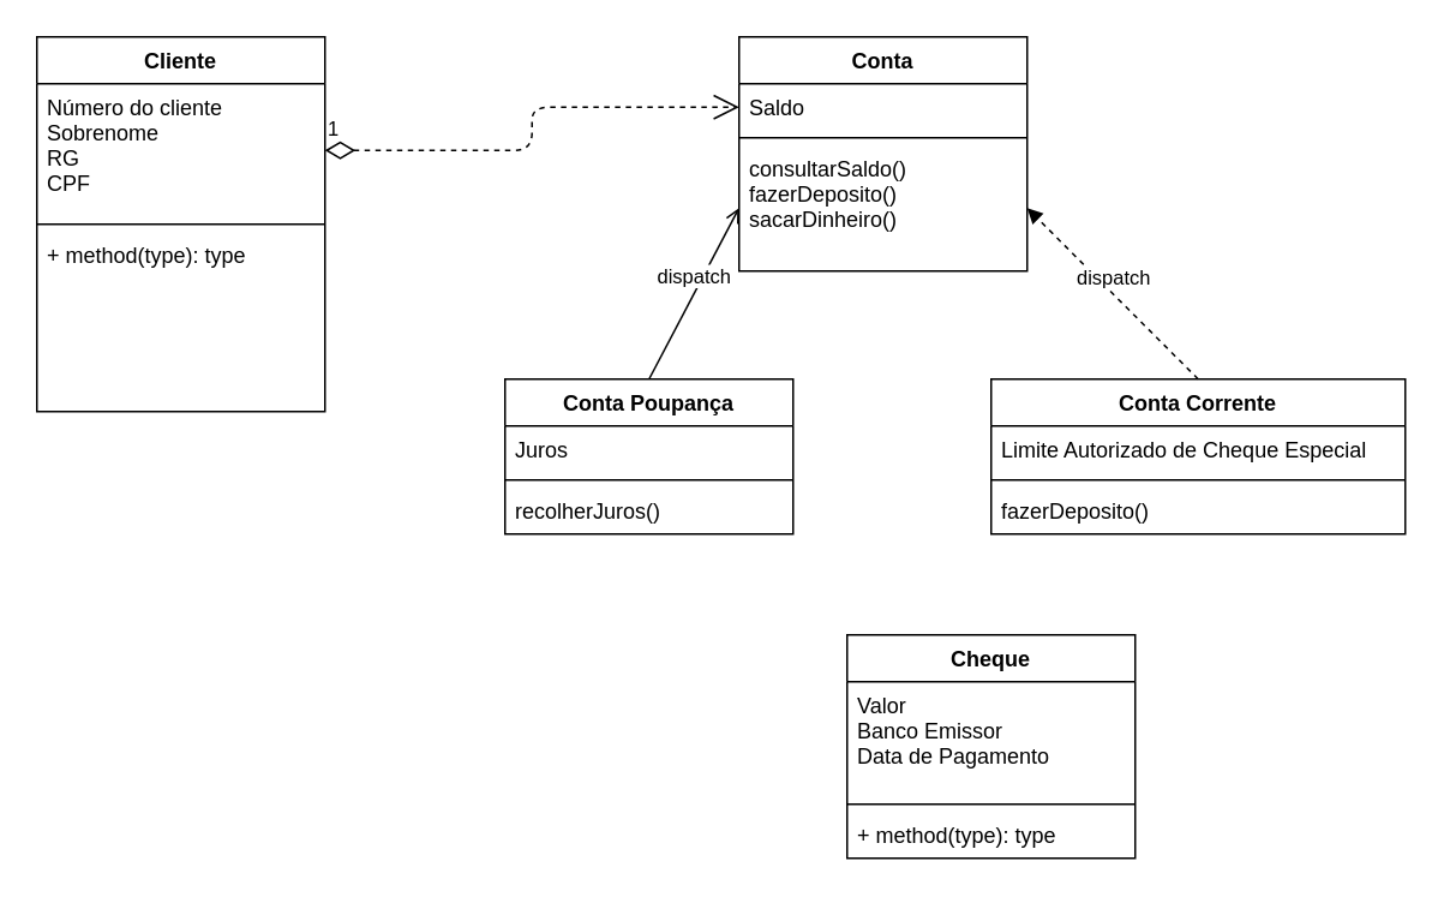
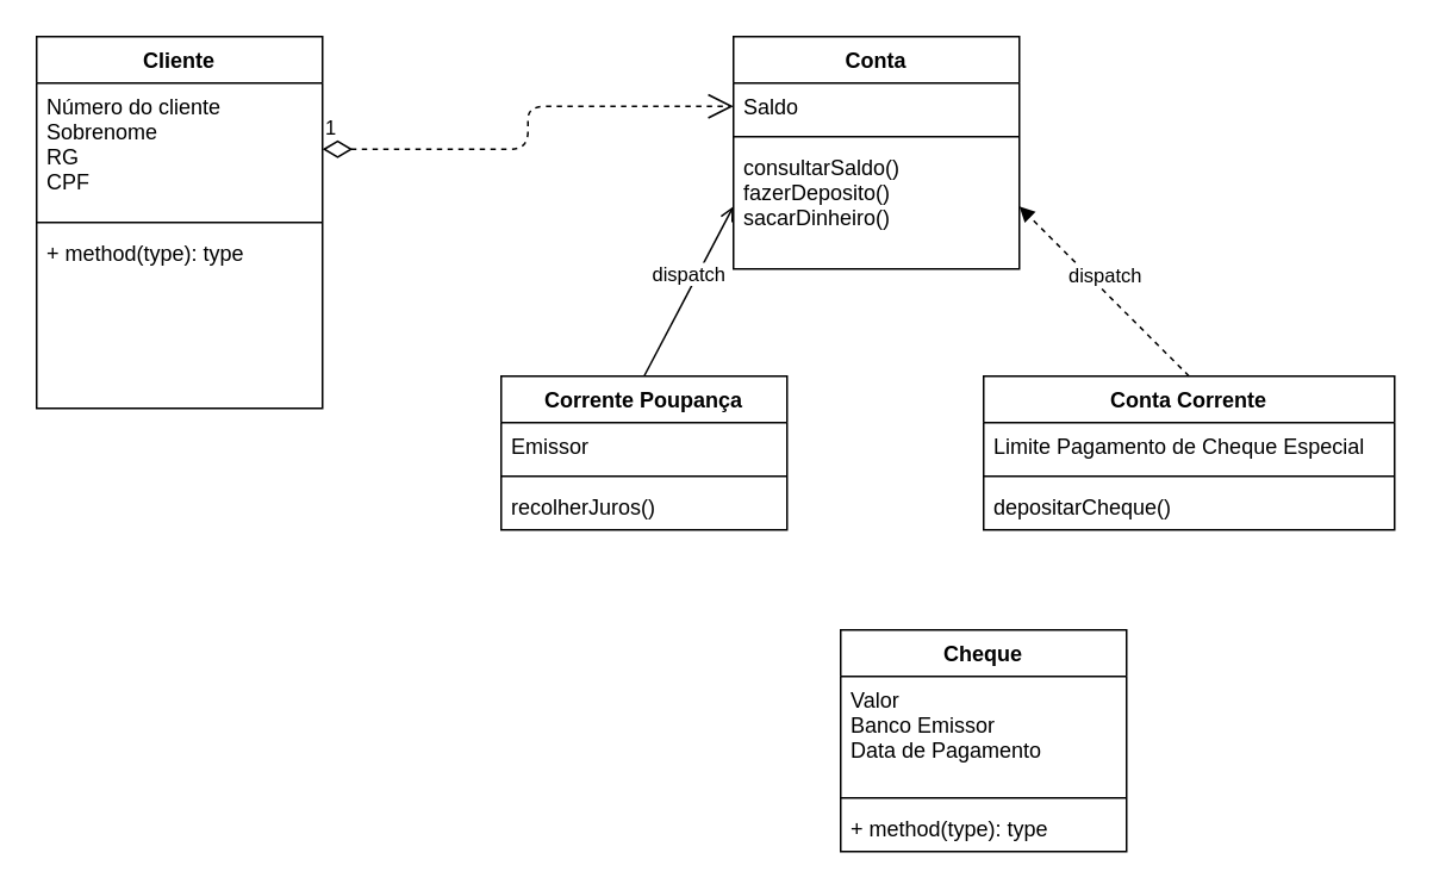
  <mxCell id="0" />
  <mxCell id="1" parent="0" />
  <mxCell id="2" value="Cliente" style="swimlane;fontStyle=1;align=center;verticalAlign=top;childLayout=stackLayout;horizontal=1;startSize=26;horizontalStack=0;resizeParent=1;resizeParentMax=0;resizeLast=0;collapsible=1;marginBottom=0;" vertex="1" parent="1"><mxGeometry x="20" y="20" width="160" height="208" as="geometry" /></mxCell>
  <mxCell id="3" value="Número do cliente&#10;Sobrenome&#10;RG&#10;CPF" style="text;strokeColor=none;fillColor=none;align=left;verticalAlign=top;spacingLeft=4;spacingRight=4;overflow=hidden;rotatable=0;points=[[0,0.5],[1,0.5]];portConstraint=eastwest;" vertex="1" parent="2"><mxGeometry y="26" width="160" height="74" as="geometry" /></mxCell>
  <mxCell id="4" value="" style="line;strokeWidth=1;fillColor=none;align=left;verticalAlign=middle;spacingTop=-1;spacingLeft=3;spacingRight=3;rotatable=0;labelPosition=right;points=[];portConstraint=eastwest;" vertex="1" parent="2"><mxGeometry y="100" width="160" height="8" as="geometry" /></mxCell>
  <mxCell id="5" value="+ method(type): type" style="text;strokeColor=none;fillColor=none;align=left;verticalAlign=top;spacingLeft=4;spacingRight=4;overflow=hidden;rotatable=0;points=[[0,0.5],[1,0.5]];portConstraint=eastwest;" vertex="1" parent="2"><mxGeometry y="108" width="160" height="100" as="geometry" /></mxCell>
  <mxCell id="6" value="Conta" style="swimlane;fontStyle=1;align=center;verticalAlign=top;childLayout=stackLayout;horizontal=1;startSize=26;horizontalStack=0;resizeParent=1;resizeParentMax=0;resizeLast=0;collapsible=1;marginBottom=0;" vertex="1" parent="1"><mxGeometry x="410" y="20" width="160" height="130" as="geometry" /></mxCell>
  <mxCell id="7" value="Saldo" style="text;strokeColor=none;fillColor=none;align=left;verticalAlign=top;spacingLeft=4;spacingRight=4;overflow=hidden;rotatable=0;points=[[0,0.5],[1,0.5]];portConstraint=eastwest;" vertex="1" parent="6"><mxGeometry y="26" width="160" height="26" as="geometry" /></mxCell>
  <mxCell id="8" value="" style="line;strokeWidth=1;fillColor=none;align=left;verticalAlign=middle;spacingTop=-1;spacingLeft=3;spacingRight=3;rotatable=0;labelPosition=right;points=[];portConstraint=eastwest;" vertex="1" parent="6"><mxGeometry y="52" width="160" height="8" as="geometry" /></mxCell>
  <mxCell id="9" value="consultarSaldo()&#10;fazerDeposito()&#10;sacarDinheiro()" style="text;strokeColor=none;fillColor=none;align=left;verticalAlign=top;spacingLeft=4;spacingRight=4;overflow=hidden;rotatable=0;points=[[0,0.5],[1,0.5]];portConstraint=eastwest;" vertex="1" parent="6"><mxGeometry y="60" width="160" height="70" as="geometry" /></mxCell>
- <mxCell id="10" value="Conta Poupança" style="swimlane;fontStyle=1;align=center;verticalAlign=top;childLayout=stackLayout;horizontal=1;startSize=26;horizontalStack=0;resizeParent=1;resizeParentMax=0;resizeLast=0;collapsible=1;marginBottom=0;" vertex="1" parent="1"><mxGeometry x="280" y="210" width="160" height="86" as="geometry" /></mxCell>
- <mxCell id="11" value="Juros" style="text;strokeColor=none;fillColor=none;align=left;verticalAlign=top;spacingLeft=4;spacingRight=4;overflow=hidden;rotatable=0;points=[[0,0.5],[1,0.5]];portConstraint=eastwest;" vertex="1" parent="10"><mxGeometry y="26" width="160" height="26" as="geometry" /></mxCell>
+ <mxCell id="10" value="Corrente Poupança" style="swimlane;fontStyle=1;align=center;verticalAlign=top;childLayout=stackLayout;horizontal=1;startSize=26;horizontalStack=0;resizeParent=1;resizeParentMax=0;resizeLast=0;collapsible=1;marginBottom=0;" vertex="1" parent="1"><mxGeometry x="280" y="210" width="160" height="86" as="geometry" /></mxCell>
+ <mxCell id="11" value="Emissor" style="text;strokeColor=none;fillColor=none;align=left;verticalAlign=top;spacingLeft=4;spacingRight=4;overflow=hidden;rotatable=0;points=[[0,0.5],[1,0.5]];portConstraint=eastwest;" vertex="1" parent="10"><mxGeometry y="26" width="160" height="26" as="geometry" /></mxCell>
  <mxCell id="12" value="" style="line;strokeWidth=1;fillColor=none;align=left;verticalAlign=middle;spacingTop=-1;spacingLeft=3;spacingRight=3;rotatable=0;labelPosition=right;points=[];portConstraint=eastwest;" vertex="1" parent="10"><mxGeometry y="52" width="160" height="8" as="geometry" /></mxCell>
  <mxCell id="13" value="recolherJuros()" style="text;strokeColor=none;fillColor=none;align=left;verticalAlign=top;spacingLeft=4;spacingRight=4;overflow=hidden;rotatable=0;points=[[0,0.5],[1,0.5]];portConstraint=eastwest;" vertex="1" parent="10"><mxGeometry y="60" width="160" height="26" as="geometry" /></mxCell>
  <mxCell id="14" value="Conta Corrente" style="swimlane;fontStyle=1;align=center;verticalAlign=top;childLayout=stackLayout;horizontal=1;startSize=26;horizontalStack=0;resizeParent=1;resizeParentMax=0;resizeLast=0;collapsible=1;marginBottom=0;" vertex="1" parent="1"><mxGeometry x="550" y="210" width="230" height="86" as="geometry" /></mxCell>
- <mxCell id="15" value="Limite Autorizado de Cheque Especial" style="text;strokeColor=none;fillColor=none;align=left;verticalAlign=top;spacingLeft=4;spacingRight=4;overflow=hidden;rotatable=0;points=[[0,0.5],[1,0.5]];portConstraint=eastwest;" vertex="1" parent="14"><mxGeometry y="26" width="230" height="26" as="geometry" /></mxCell>
+ <mxCell id="15" value="Limite Pagamento de Cheque Especial" style="text;strokeColor=none;fillColor=none;align=left;verticalAlign=top;spacingLeft=4;spacingRight=4;overflow=hidden;rotatable=0;points=[[0,0.5],[1,0.5]];portConstraint=eastwest;" vertex="1" parent="14"><mxGeometry y="26" width="230" height="26" as="geometry" /></mxCell>
  <mxCell id="16" value="" style="line;strokeWidth=1;fillColor=none;align=left;verticalAlign=middle;spacingTop=-1;spacingLeft=3;spacingRight=3;rotatable=0;labelPosition=right;points=[];portConstraint=eastwest;" vertex="1" parent="14"><mxGeometry y="52" width="230" height="8" as="geometry" /></mxCell>
- <mxCell id="17" value="fazerDeposito()" style="text;strokeColor=none;fillColor=none;align=left;verticalAlign=top;spacingLeft=4;spacingRight=4;overflow=hidden;rotatable=0;points=[[0,0.5],[1,0.5]];portConstraint=eastwest;" vertex="1" parent="14"><mxGeometry y="60" width="230" height="26" as="geometry" /></mxCell>
+ <mxCell id="17" value="depositarCheque()" style="text;strokeColor=none;fillColor=none;align=left;verticalAlign=top;spacingLeft=4;spacingRight=4;overflow=hidden;rotatable=0;points=[[0,0.5],[1,0.5]];portConstraint=eastwest;" vertex="1" parent="14"><mxGeometry y="60" width="230" height="26" as="geometry" /></mxCell>
  <mxCell id="18" value="Cheque" style="swimlane;fontStyle=1;align=center;verticalAlign=top;childLayout=stackLayout;horizontal=1;startSize=26;horizontalStack=0;resizeParent=1;resizeParentMax=0;resizeLast=0;collapsible=1;marginBottom=0;" vertex="1" parent="1"><mxGeometry x="470" y="352" width="160" height="124" as="geometry" /></mxCell>
  <mxCell id="19" value="Valor&#10;Banco Emissor&#10;Data de Pagamento" style="text;strokeColor=none;fillColor=none;align=left;verticalAlign=top;spacingLeft=4;spacingRight=4;overflow=hidden;rotatable=0;points=[[0,0.5],[1,0.5]];portConstraint=eastwest;" vertex="1" parent="18"><mxGeometry y="26" width="160" height="64" as="geometry" /></mxCell>
  <mxCell id="20" value="" style="line;strokeWidth=1;fillColor=none;align=left;verticalAlign=middle;spacingTop=-1;spacingLeft=3;spacingRight=3;rotatable=0;labelPosition=right;points=[];portConstraint=eastwest;" vertex="1" parent="18"><mxGeometry y="90" width="160" height="8" as="geometry" /></mxCell>
  <mxCell id="21" value="+ method(type): type" style="text;strokeColor=none;fillColor=none;align=left;verticalAlign=top;spacingLeft=4;spacingRight=4;overflow=hidden;rotatable=0;points=[[0,0.5],[1,0.5]];portConstraint=eastwest;" vertex="1" parent="18"><mxGeometry y="98" width="160" height="26" as="geometry" /></mxCell>
  <mxCell id="22" value="dispatch" style="html=1;verticalAlign=bottom;endArrow=open;entryX=0;entryY=0.5;entryDx=0;entryDy=0;exitX=0.5;exitY=0;exitDx=0;exitDy=0;" edge="1" parent="1" source="10" target="9"><mxGeometry width="80" relative="1" as="geometry"><mxPoint x="410" y="280" as="sourcePoint" /><mxPoint x="490" y="280" as="targetPoint" /></mxGeometry></mxCell>
  <mxCell id="23" value="dispatch" style="html=1;verticalAlign=bottom;endArrow=block;entryX=1;entryY=0.5;entryDx=0;entryDy=0;exitX=0.5;exitY=0;exitDx=0;exitDy=0;dashed=1;" edge="1" parent="1" source="14" target="9"><mxGeometry width="80" relative="1" as="geometry"><mxPoint x="410" y="280" as="sourcePoint" /><mxPoint x="490" y="280" as="targetPoint" /></mxGeometry></mxCell>
  <mxCell id="24" value="1" style="endArrow=open;html=1;endSize=12;startArrow=diamondThin;startSize=14;startFill=0;edgeStyle=orthogonalEdgeStyle;align=left;verticalAlign=bottom;exitX=1;exitY=0.5;exitDx=0;exitDy=0;entryX=0;entryY=0.5;entryDx=0;entryDy=0;dashed=1;" edge="1" parent="1" source="3" target="7"><mxGeometry x="-1" y="3" relative="1" as="geometry"><mxPoint x="370" y="280" as="sourcePoint" /><mxPoint x="530" y="280" as="targetPoint" /></mxGeometry></mxCell>
